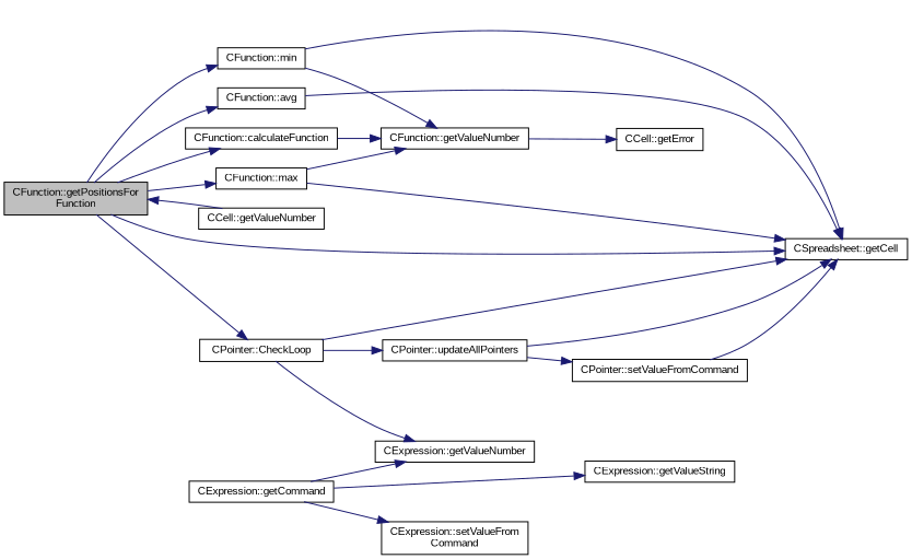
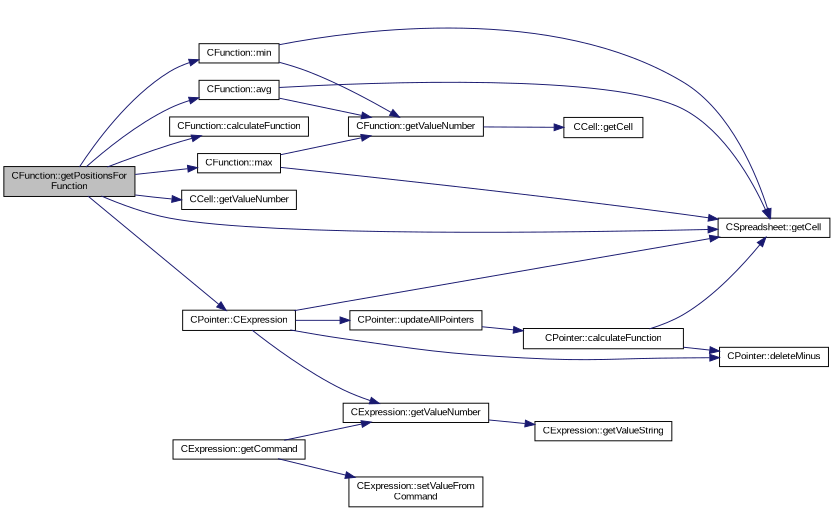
  digraph {
    fontname="Liberation Sans"
    rankdir=LR
    node [color=black fillcolor=white fontname="Liberation Sans" fontsize=10 shape=record style=filled]
    edge [color=midnightblue fontname="Liberation Sans" fontsize=10 labelfontname=Helvetica labelfontsize=10 style=solid]
    n1 [fillcolor=grey75 fontcolor=black height=0.2 label="CFunction::getPositionsFor\lFunction" width=0.4]
    n2 [height=0.2 label="CSpreadsheet::getCell" width=0.4]
    n3 [height=0.2 label="CCell::getValueNumber" width=0.4]
-   n4 [height=0.2 label="CPointer::CheckLoop" width=0.4]
+   n4 [height=0.2 label="CPointer::CExpression" width=0.4]
    n5 [height=0.2 label="CFunction::calculateFunction" width=0.4]
    n6 [height=0.2 label="CFunction::max" width=0.4]
    n7 [height=0.2 label="CFunction::min" width=0.4]
    n8 [height=0.2 label="CFunction::avg" width=0.4]
+   n9 [height=0.2 label="CPointer::deleteMinus" width=0.4]
    n10 [height=0.2 label="CPointer::updateAllPointers" width=0.4]
    n11 [height=0.2 label="CExpression::getValueNumber" width=0.4]
    n12 [height=0.2 label="CFunction::getValueNumber" width=0.4]
    n13 [height=0.2 label="CExpression::getCommand" width=0.4]
    n14 [height=0.2 label="CExpression::getValueString" width=0.4]
    n15 [height=0.2 label="CExpression::setValueFrom\lCommand" width=0.4]
-   n16 [height=0.2 label="CPointer::setValueFromCommand" width=0.4]
-   n17 [height=0.2 label="CCell::getError" width=0.4]
+   n16 [height=0.2 label="CPointer::calculateFunction" width=0.4]
+   n17 [height=0.2 label="CCell::getCell" width=0.4]
    n1 -> n2
-   n3 -> n1
+   n1 -> n3
    n1 -> n4
    n1 -> n5
    n1 -> n6
    n1 -> n7
    n1 -> n8
    n4 -> n2
+   n4 -> n9
    n4 -> n10
    n4 -> n11
    n6 -> n2
    n6 -> n12
    n7 -> n2
    n7 -> n12
    n8 -> n2
-   n5 -> n12
-   n10 -> n2
+   n8 -> n12
    n10 -> n16
    n12 -> n17
    n13 -> n11
-   n13 -> n14
+   n11 -> n14
    n13 -> n15
    n16 -> n2
+   n16 -> n9
  }
